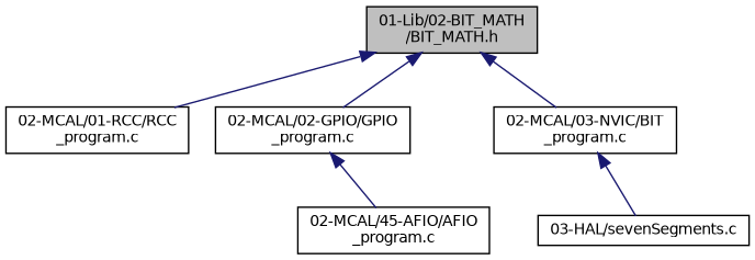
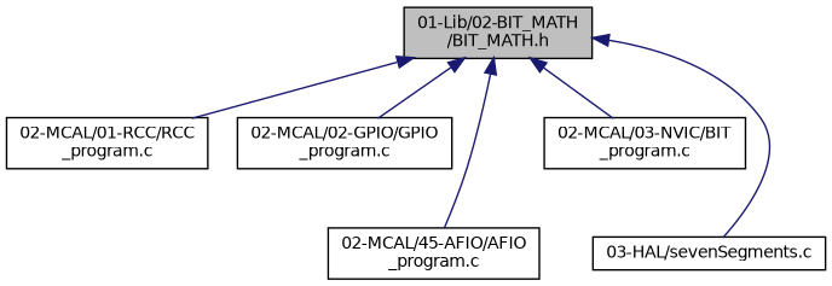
  digraph {
    node [color=black fillcolor=white fontname=Helvetica fontsize=10 shape=record style=filled]
    edge [color=midnightblue dir=back fontname=Helvetica fontsize=10 labelfontname=Helvetica labelfontsize=10 style=solid]
    n1 [fillcolor=grey75 fontcolor=black height=0.2 label="01-Lib/02-BIT_MATH\l/BIT_MATH.h" width=0.4]
    n2 [height=0.2 label="02-MCAL/01-RCC/RCC\l_program.c" width=0.4]
    n3 [height=0.2 label="02-MCAL/02-GPIO/GPIO\l_program.c" width=0.4]
    n4 [height=0.2 label="02-MCAL/03-NVIC/BIT\l_program.c" width=0.4]
    n5 [height=0.2 label="02-MCAL/45-AFIO/AFIO\l_program.c" width=0.4]
    n6 [height=0.2 label="03-HAL/sevenSegments.c" width=0.4]
    n1 -> n2
    n1 -> n3
    n1 -> n4
-   n3 -> n5
-   n4 -> n6
+   n1 -> n5
+   n1 -> n6
  }
